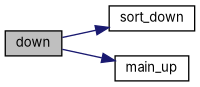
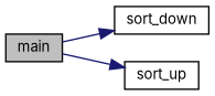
  digraph {
    fontname=Inter
    rankdir=LR
    node [color=black fillcolor=white fontname=Inter fontsize=10 shape=record style=filled]
    edge [color=midnightblue fontname=Inter fontsize=10 labelfontname=Helvetica labelfontsize=10 style=solid]
-   n1 [fillcolor=grey75 fontcolor=black height=0.2 label=down width=0.4]
+   n1 [fillcolor=grey75 fontcolor=black height=0.2 label=main width=0.4]
    n2 [height=0.2 label=sort_down width=0.4]
-   n3 [height=0.2 label=main_up width=0.4]
+   n3 [height=0.2 label=sort_up width=0.4]
    n1 -> n2
    n1 -> n3
  }
